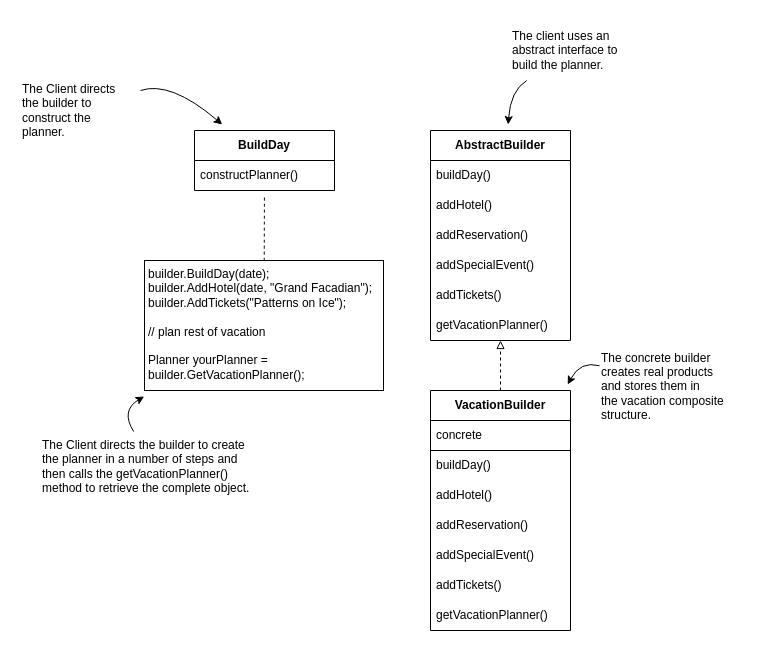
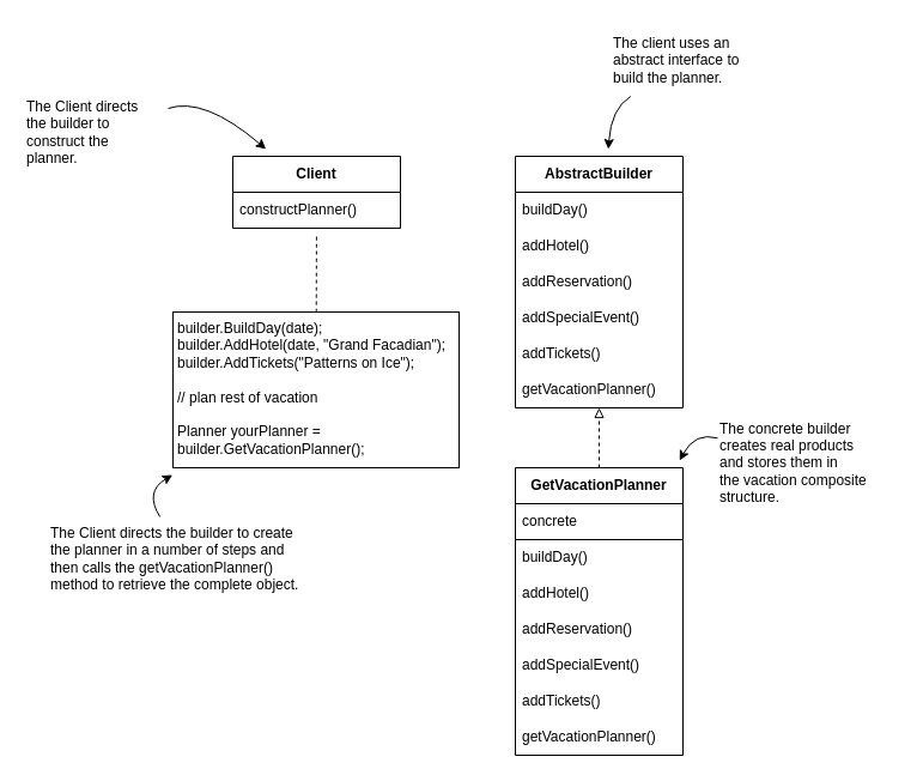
  <mxCell id="0" />
  <mxCell id="1" parent="0" />
- <mxCell id="2" value="BuildDay" style="swimlane;fontStyle=1;childLayout=stackLayout;horizontal=1;startSize=30;horizontalStack=0;resizeParent=1;resizeParentMax=0;resizeLast=0;collapsible=1;marginBottom=0;whiteSpace=wrap;html=1;" parent="1" vertex="1"><mxGeometry x="194" y="130" width="140" height="60" as="geometry" /></mxCell>
+ <mxCell id="2" value="Client" style="swimlane;fontStyle=1;childLayout=stackLayout;horizontal=1;startSize=30;horizontalStack=0;resizeParent=1;resizeParentMax=0;resizeLast=0;collapsible=1;marginBottom=0;whiteSpace=wrap;html=1;" parent="1" vertex="1"><mxGeometry x="194" y="130" width="140" height="60" as="geometry" /></mxCell>
  <mxCell id="3" value="constructPlanner()" style="text;strokeColor=none;fillColor=none;align=left;verticalAlign=middle;spacingLeft=4;spacingRight=4;overflow=hidden;points=[[0,0.5],[1,0.5]];portConstraint=eastwest;rotatable=0;whiteSpace=wrap;html=1;" parent="2" vertex="1"><mxGeometry y="30" width="140" height="30" as="geometry" /></mxCell>
  <mxCell id="4" value="AbstractBuilder" style="swimlane;fontStyle=1;childLayout=stackLayout;horizontal=1;startSize=30;horizontalStack=0;resizeParent=1;resizeParentMax=0;resizeLast=0;collapsible=1;marginBottom=0;whiteSpace=wrap;html=1;" parent="1" vertex="1"><mxGeometry x="430" y="130" width="140" height="210" as="geometry" /></mxCell>
  <mxCell id="5" value="buildDay()" style="text;strokeColor=none;fillColor=none;align=left;verticalAlign=middle;spacingLeft=4;spacingRight=4;overflow=hidden;points=[[0,0.5],[1,0.5]];portConstraint=eastwest;rotatable=0;whiteSpace=wrap;html=1;" parent="4" vertex="1"><mxGeometry y="30" width="140" height="30" as="geometry" /></mxCell>
  <mxCell id="6" value="addHotel()" style="text;strokeColor=none;fillColor=none;align=left;verticalAlign=middle;spacingLeft=4;spacingRight=4;overflow=hidden;points=[[0,0.5],[1,0.5]];portConstraint=eastwest;rotatable=0;whiteSpace=wrap;html=1;" parent="4" vertex="1"><mxGeometry y="60" width="140" height="30" as="geometry" /></mxCell>
  <mxCell id="7" value="addReservation()" style="text;strokeColor=none;fillColor=none;align=left;verticalAlign=middle;spacingLeft=4;spacingRight=4;overflow=hidden;points=[[0,0.5],[1,0.5]];portConstraint=eastwest;rotatable=0;whiteSpace=wrap;html=1;" parent="4" vertex="1"><mxGeometry y="90" width="140" height="30" as="geometry" /></mxCell>
  <mxCell id="8" value="addSpecialEvent()" style="text;strokeColor=none;fillColor=none;align=left;verticalAlign=middle;spacingLeft=4;spacingRight=4;overflow=hidden;points=[[0,0.5],[1,0.5]];portConstraint=eastwest;rotatable=0;whiteSpace=wrap;html=1;" parent="4" vertex="1"><mxGeometry y="120" width="140" height="30" as="geometry" /></mxCell>
  <mxCell id="9" value="addTickets()" style="text;strokeColor=none;fillColor=none;align=left;verticalAlign=middle;spacingLeft=4;spacingRight=4;overflow=hidden;points=[[0,0.5],[1,0.5]];portConstraint=eastwest;rotatable=0;whiteSpace=wrap;html=1;" parent="4" vertex="1"><mxGeometry y="150" width="140" height="30" as="geometry" /></mxCell>
  <mxCell id="10" value="getVacationPlanner()" style="text;strokeColor=none;fillColor=none;align=left;verticalAlign=middle;spacingLeft=4;spacingRight=4;overflow=hidden;points=[[0,0.5],[1,0.5]];portConstraint=eastwest;rotatable=0;whiteSpace=wrap;html=1;" parent="4" vertex="1"><mxGeometry y="180" width="140" height="30" as="geometry" /></mxCell>
- <mxCell id="11" value="VacationBuilder" style="swimlane;fontStyle=1;childLayout=stackLayout;horizontal=1;startSize=30;horizontalStack=0;resizeParent=1;resizeParentMax=0;resizeLast=0;collapsible=1;marginBottom=0;whiteSpace=wrap;html=1;" parent="1" vertex="1"><mxGeometry x="430" y="390" width="140" height="240" as="geometry" /></mxCell>
+ <mxCell id="11" value="GetVacationPlanner" style="swimlane;fontStyle=1;childLayout=stackLayout;horizontal=1;startSize=30;horizontalStack=0;resizeParent=1;resizeParentMax=0;resizeLast=0;collapsible=1;marginBottom=0;whiteSpace=wrap;html=1;" parent="1" vertex="1"><mxGeometry x="430" y="390" width="140" height="240" as="geometry" /></mxCell>
  <mxCell id="12" value="concrete" style="text;strokeColor=default;fillColor=none;align=left;verticalAlign=middle;spacingLeft=4;spacingRight=4;overflow=hidden;points=[[0,0.5],[1,0.5]];portConstraint=eastwest;rotatable=0;whiteSpace=wrap;html=1;" parent="11" vertex="1"><mxGeometry y="30" width="140" height="30" as="geometry" /></mxCell>
  <mxCell id="13" value="buildDay()" style="text;strokeColor=none;fillColor=none;align=left;verticalAlign=middle;spacingLeft=4;spacingRight=4;overflow=hidden;points=[[0,0.5],[1,0.5]];portConstraint=eastwest;rotatable=0;whiteSpace=wrap;html=1;" parent="11" vertex="1"><mxGeometry y="60" width="140" height="30" as="geometry" /></mxCell>
  <mxCell id="14" value="addHotel()" style="text;strokeColor=none;fillColor=none;align=left;verticalAlign=middle;spacingLeft=4;spacingRight=4;overflow=hidden;points=[[0,0.5],[1,0.5]];portConstraint=eastwest;rotatable=0;whiteSpace=wrap;html=1;" parent="11" vertex="1"><mxGeometry y="90" width="140" height="30" as="geometry" /></mxCell>
  <mxCell id="15" value="addReservation()" style="text;strokeColor=none;fillColor=none;align=left;verticalAlign=middle;spacingLeft=4;spacingRight=4;overflow=hidden;points=[[0,0.5],[1,0.5]];portConstraint=eastwest;rotatable=0;whiteSpace=wrap;html=1;" parent="11" vertex="1"><mxGeometry y="120" width="140" height="30" as="geometry" /></mxCell>
  <mxCell id="16" value="addSpecialEvent()" style="text;strokeColor=none;fillColor=none;align=left;verticalAlign=middle;spacingLeft=4;spacingRight=4;overflow=hidden;points=[[0,0.5],[1,0.5]];portConstraint=eastwest;rotatable=0;whiteSpace=wrap;html=1;" parent="11" vertex="1"><mxGeometry y="150" width="140" height="30" as="geometry" /></mxCell>
  <mxCell id="17" value="addTickets()" style="text;strokeColor=none;fillColor=none;align=left;verticalAlign=middle;spacingLeft=4;spacingRight=4;overflow=hidden;points=[[0,0.5],[1,0.5]];portConstraint=eastwest;rotatable=0;whiteSpace=wrap;html=1;" parent="11" vertex="1"><mxGeometry y="180" width="140" height="30" as="geometry" /></mxCell>
  <mxCell id="18" value="getVacationPlanner()" style="text;strokeColor=none;fillColor=none;align=left;verticalAlign=middle;spacingLeft=4;spacingRight=4;overflow=hidden;points=[[0,0.5],[1,0.5]];portConstraint=eastwest;rotatable=0;whiteSpace=wrap;html=1;" parent="11" vertex="1"><mxGeometry y="210" width="140" height="30" as="geometry" /></mxCell>
  <mxCell id="19" value="" style="endArrow=block;html=1;rounded=0;endFill=0;dashed=1;" parent="1" source="11" target="4" edge="1"><mxGeometry width="50" height="50" relative="1" as="geometry"><mxPoint x="290" y="450" as="sourcePoint" /><mxPoint x="340" y="400" as="targetPoint" /></mxGeometry></mxCell>
  <mxCell id="20" value="&lt;div&gt;The client uses an&lt;/div&gt;&lt;div&gt;abstract interface to&lt;/div&gt;&lt;div&gt;build the planner.&lt;/div&gt;" style="text;html=1;align=left;verticalAlign=middle;resizable=0;points=[];autosize=1;strokeColor=none;fillColor=none;" parent="1" vertex="1"><mxGeometry x="510" y="20" width="130" height="60" as="geometry" /></mxCell>
  <mxCell id="21" value="" style="endArrow=classic;html=1;curved=1;targetPerimeterSpacing=6;" parent="1" source="20" target="4" edge="1"><mxGeometry width="50" height="50" relative="1" as="geometry"><mxPoint x="400" y="70" as="sourcePoint" /><mxPoint x="490" y="50" as="targetPoint" /><Array as="points"><mxPoint x="510" y="90" /></Array></mxGeometry></mxCell>
  <mxCell id="22" value="&lt;div&gt;The Client directs&lt;/div&gt;&lt;div&gt;the builder to&lt;/div&gt;&lt;div&gt;construct the&lt;/div&gt;&lt;div&gt;planner.&lt;/div&gt;" style="text;html=1;align=left;verticalAlign=middle;resizable=0;points=[];autosize=1;strokeColor=none;fillColor=none;" parent="1" vertex="1"><mxGeometry x="20" y="75" width="120" height="70" as="geometry" /></mxCell>
  <mxCell id="23" value="" style="endArrow=classic;html=1;targetPerimeterSpacing=6;curved=1;" parent="1" source="22" target="2" edge="1"><mxGeometry width="50" height="50" relative="1" as="geometry"><mxPoint x="90" y="250" as="sourcePoint" /><mxPoint x="140" y="200" as="targetPoint" /><Array as="points"><mxPoint x="170" y="80" /></Array></mxGeometry></mxCell>
  <mxCell id="24" value="The concrete builder&#10;creates real products&#10;and stores them in&#10;the vacation composite&#10;structure." style="text;html=1;align=left;verticalAlign=middle;resizable=0;points=[];autosize=1;strokeColor=none;fillColor=none;" parent="1" vertex="1"><mxGeometry x="599" y="341" width="150" height="90" as="geometry" /></mxCell>
  <mxCell id="25" value="" style="endArrow=classic;html=1;targetPerimeterSpacing=6;curved=1;" parent="1" source="24" target="11" edge="1"><mxGeometry width="50" height="50" relative="1" as="geometry"><mxPoint x="620" y="570" as="sourcePoint" /><mxPoint x="670" y="520" as="targetPoint" /><Array as="points"><mxPoint x="580" y="360" /></Array></mxGeometry></mxCell>
  <mxCell id="26" value="builder.BuildDay(date);&lt;br&gt;builder.AddHotel(date, &quot;Grand Facadian&quot;);&lt;br&gt;builder.AddTickets(&quot;Patterns on Ice&quot;);&lt;br&gt;&lt;br&gt;// plan rest of vacation&lt;br&gt;&lt;br&gt;Planner yourPlanner =&lt;br&gt;builder.GetVacationPlanner();" style="rounded=0;whiteSpace=wrap;html=1;strokeColor=default;verticalAlign=top;align=left;spacingTop=0;spacingLeft=2;spacingRight=2;" parent="1" vertex="1"><mxGeometry x="144" y="260" width="239" height="130" as="geometry" /></mxCell>
  <mxCell id="27" value="The Client directs the builder to create&#10;the planner in a number of steps and&#10;then calls the getVacationPlanner()&#10;method to retrieve the complete object." style="text;html=1;align=left;verticalAlign=middle;resizable=0;points=[];autosize=1;strokeColor=none;fillColor=none;" parent="1" vertex="1"><mxGeometry x="40" y="431" width="230" height="70" as="geometry" /></mxCell>
  <mxCell id="28" value="" style="endArrow=classic;html=1;targetPerimeterSpacing=6;curved=1;" parent="1" source="27" target="26" edge="1"><mxGeometry width="50" height="50" relative="1" as="geometry"><mxPoint x="50" y="400" as="sourcePoint" /><mxPoint x="100" y="350" as="targetPoint" /><Array as="points"><mxPoint x="120" y="410" /></Array></mxGeometry></mxCell>
  <mxCell id="29" value="" style="endArrow=none;dashed=1;html=1;targetPerimeterSpacing=6;curved=1;" parent="1" source="26" target="3" edge="1"><mxGeometry width="50" height="50" relative="1" as="geometry"><mxPoint x="100" y="230" as="sourcePoint" /><mxPoint x="150" y="180" as="targetPoint" /></mxGeometry></mxCell>
